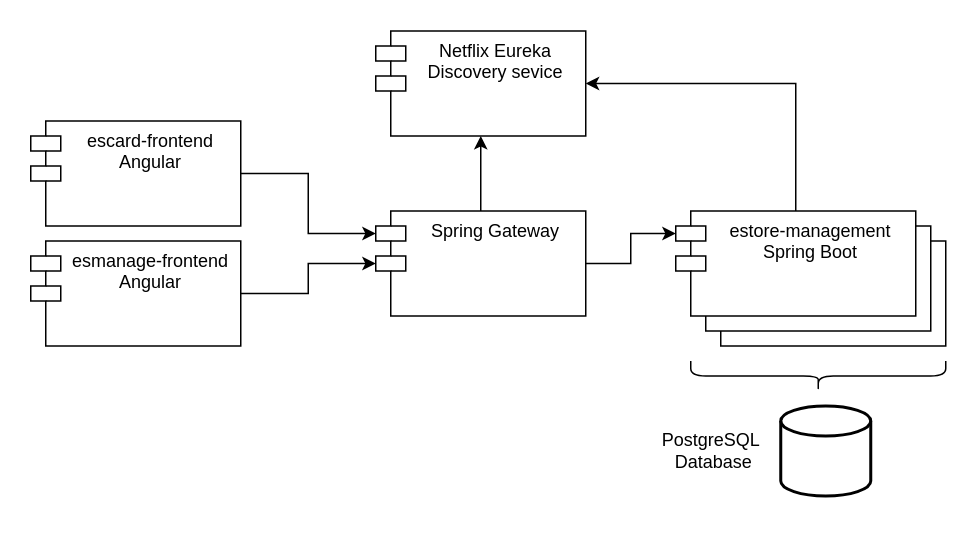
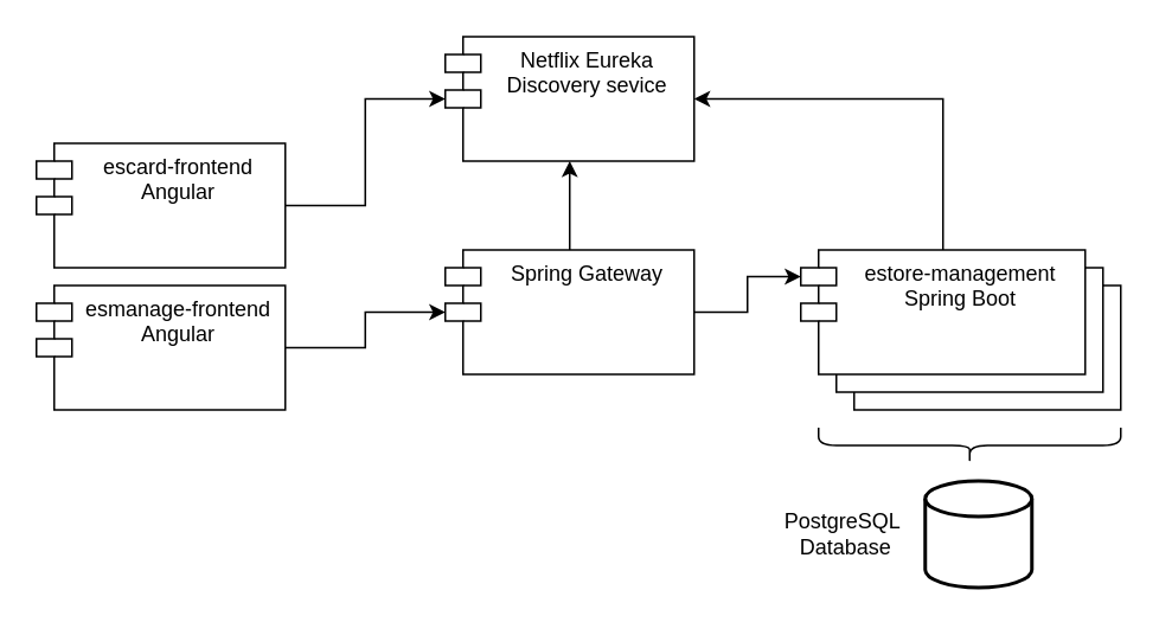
  <mxCell id="0" />
  <mxCell id="1" parent="0" />
  <mxCell id="2" value="estore-management Spring Boot" style="shape=module;align=left;spacingLeft=20;align=center;verticalAlign=top;whiteSpace=wrap;html=1;" vertex="1" parent="1"><mxGeometry x="470" y="160" width="160" height="70" as="geometry" /></mxCell>
  <mxCell id="3" value="estore-management Spring Boot" style="shape=module;align=left;spacingLeft=20;align=center;verticalAlign=top;whiteSpace=wrap;html=1;" vertex="1" parent="1"><mxGeometry x="460" y="150" width="160" height="70" as="geometry" /></mxCell>
  <mxCell id="4" value="estore-management Spring Boot" style="shape=module;align=left;spacingLeft=20;align=center;verticalAlign=top;whiteSpace=wrap;html=1;" vertex="1" parent="1"><mxGeometry x="450" y="140" width="160" height="70" as="geometry" /></mxCell>
  <mxCell id="5" value="Netflix Eureka Discovery sevice" style="shape=module;align=left;spacingLeft=20;align=center;verticalAlign=top;whiteSpace=wrap;html=1;" vertex="1" parent="1"><mxGeometry x="250" y="20" width="140" height="70" as="geometry" /></mxCell>
  <mxCell id="6" value="Spring Gateway" style="shape=module;align=left;spacingLeft=20;align=center;verticalAlign=top;whiteSpace=wrap;html=1;" vertex="1" parent="1"><mxGeometry x="250" y="140" width="140" height="70" as="geometry" /></mxCell>
  <mxCell id="7" value="escard-frontend Angular" style="shape=module;align=left;spacingLeft=20;align=center;verticalAlign=top;whiteSpace=wrap;html=1;" vertex="1" parent="1"><mxGeometry x="20" y="80" width="140" height="70" as="geometry" /></mxCell>
  <mxCell id="8" value="esmanage-frontend Angular" style="shape=module;align=left;spacingLeft=20;align=center;verticalAlign=top;whiteSpace=wrap;html=1;" vertex="1" parent="1"><mxGeometry x="20" y="160" width="140" height="70" as="geometry" /></mxCell>
- <mxCell id="9" value="" style="endArrow=classic;html=1;rounded=0;exitX=1;exitY=0.5;exitDx=0;exitDy=0;entryX=0;entryY=0;entryDx=0;entryDy=15;entryPerimeter=0;edgeStyle=orthogonalEdgeStyle;" edge="1" parent="1" source="7" target="6"><mxGeometry width="50" height="50" relative="1" as="geometry"><mxPoint x="220" y="340" as="sourcePoint" /><mxPoint x="270" y="290" as="targetPoint" /></mxGeometry></mxCell>
+ <mxCell id="9" value="" style="endArrow=classic;html=1;rounded=0;exitX=1;exitY=0.5;exitDx=0;exitDy=0;edgeStyle=orthogonalEdgeStyle;" edge="1" parent="1" source="7" target="5"><mxGeometry width="50" height="50" relative="1" as="geometry"><mxPoint x="220" y="340" as="sourcePoint" /><mxPoint x="270" y="290" as="targetPoint" /></mxGeometry></mxCell>
  <mxCell id="10" value="" style="endArrow=classic;html=1;rounded=0;exitX=1;exitY=0.5;exitDx=0;exitDy=0;entryX=0;entryY=0;entryDx=0;entryDy=35;entryPerimeter=0;edgeStyle=orthogonalEdgeStyle;" edge="1" parent="1" source="8" target="6"><mxGeometry width="50" height="50" relative="1" as="geometry"><mxPoint x="210" y="310" as="sourcePoint" /><mxPoint x="260" y="260" as="targetPoint" /></mxGeometry></mxCell>
  <mxCell id="11" value="" style="endArrow=classic;html=1;rounded=0;exitX=0.5;exitY=0;exitDx=0;exitDy=0;" edge="1" parent="1" source="6" target="5"><mxGeometry width="50" height="50" relative="1" as="geometry"><mxPoint x="350" y="340" as="sourcePoint" /><mxPoint x="400" y="290" as="targetPoint" /></mxGeometry></mxCell>
  <mxCell id="12" value="" style="endArrow=classic;html=1;rounded=0;exitX=0.5;exitY=0;exitDx=0;exitDy=0;entryX=1;entryY=0.5;entryDx=0;entryDy=0;edgeStyle=orthogonalEdgeStyle;" edge="1" parent="1" source="4" target="5"><mxGeometry width="50" height="50" relative="1" as="geometry"><mxPoint x="450" y="390" as="sourcePoint" /><mxPoint x="500" y="340" as="targetPoint" /></mxGeometry></mxCell>
  <mxCell id="13" value="" style="endArrow=classic;html=1;rounded=0;exitX=1;exitY=0.5;exitDx=0;exitDy=0;entryX=0;entryY=0;entryDx=0;entryDy=15;entryPerimeter=0;edgeStyle=orthogonalEdgeStyle;" edge="1" parent="1" source="6" target="4"><mxGeometry width="50" height="50" relative="1" as="geometry"><mxPoint x="410" y="360" as="sourcePoint" /><mxPoint x="460" y="310" as="targetPoint" /></mxGeometry></mxCell>
  <mxCell id="14" value="" style="strokeWidth=2;html=1;shape=mxgraph.flowchart.database;whiteSpace=wrap;" vertex="1" parent="1"><mxGeometry x="520" y="270" width="60" height="60" as="geometry" /></mxCell>
  <mxCell id="15" value="" style="shape=curlyBracket;whiteSpace=wrap;html=1;rounded=1;flipH=1;labelPosition=right;verticalLabelPosition=middle;align=left;verticalAlign=middle;rotation=90;" vertex="1" parent="1"><mxGeometry x="535" y="165" width="20" height="170" as="geometry" /></mxCell>
  <mxCell id="16" value="PostgreSQL&amp;nbsp;&lt;div&gt;Database&lt;/div&gt;" style="text;html=1;align=center;verticalAlign=middle;resizable=0;points=[];autosize=1;strokeColor=none;fillColor=none;" vertex="1" parent="1"><mxGeometry x="430" y="280" width="90" height="40" as="geometry" /></mxCell>
